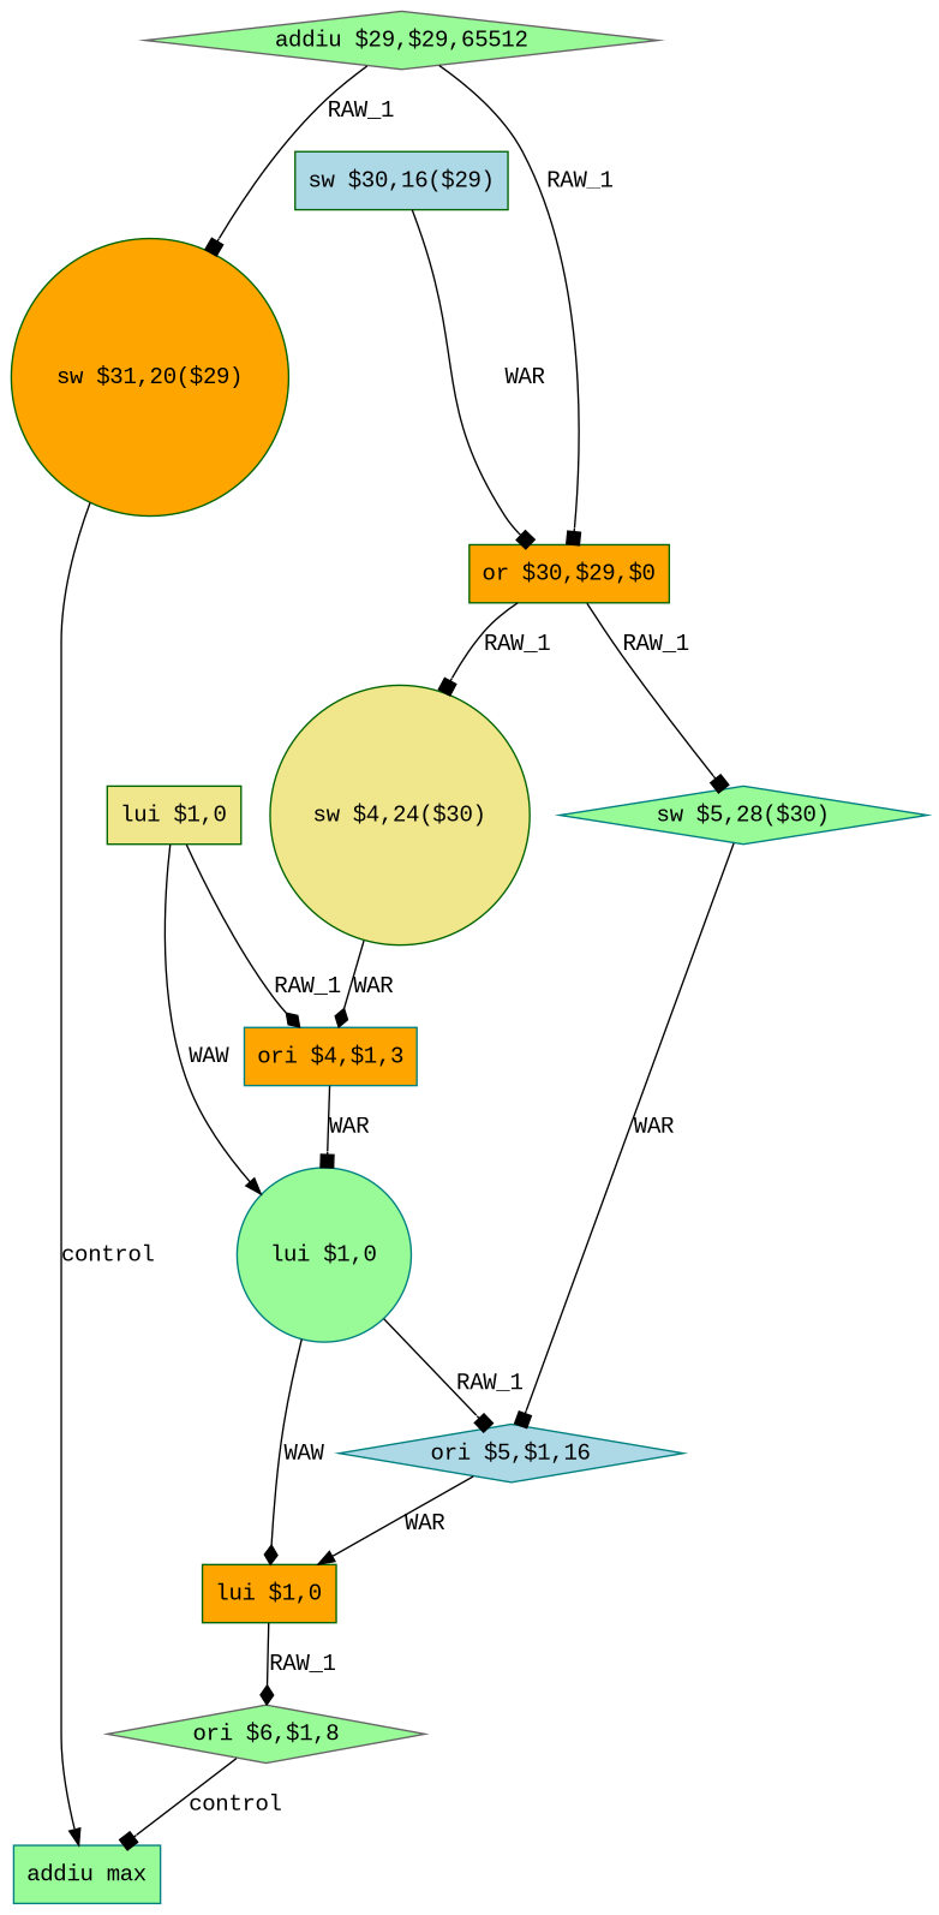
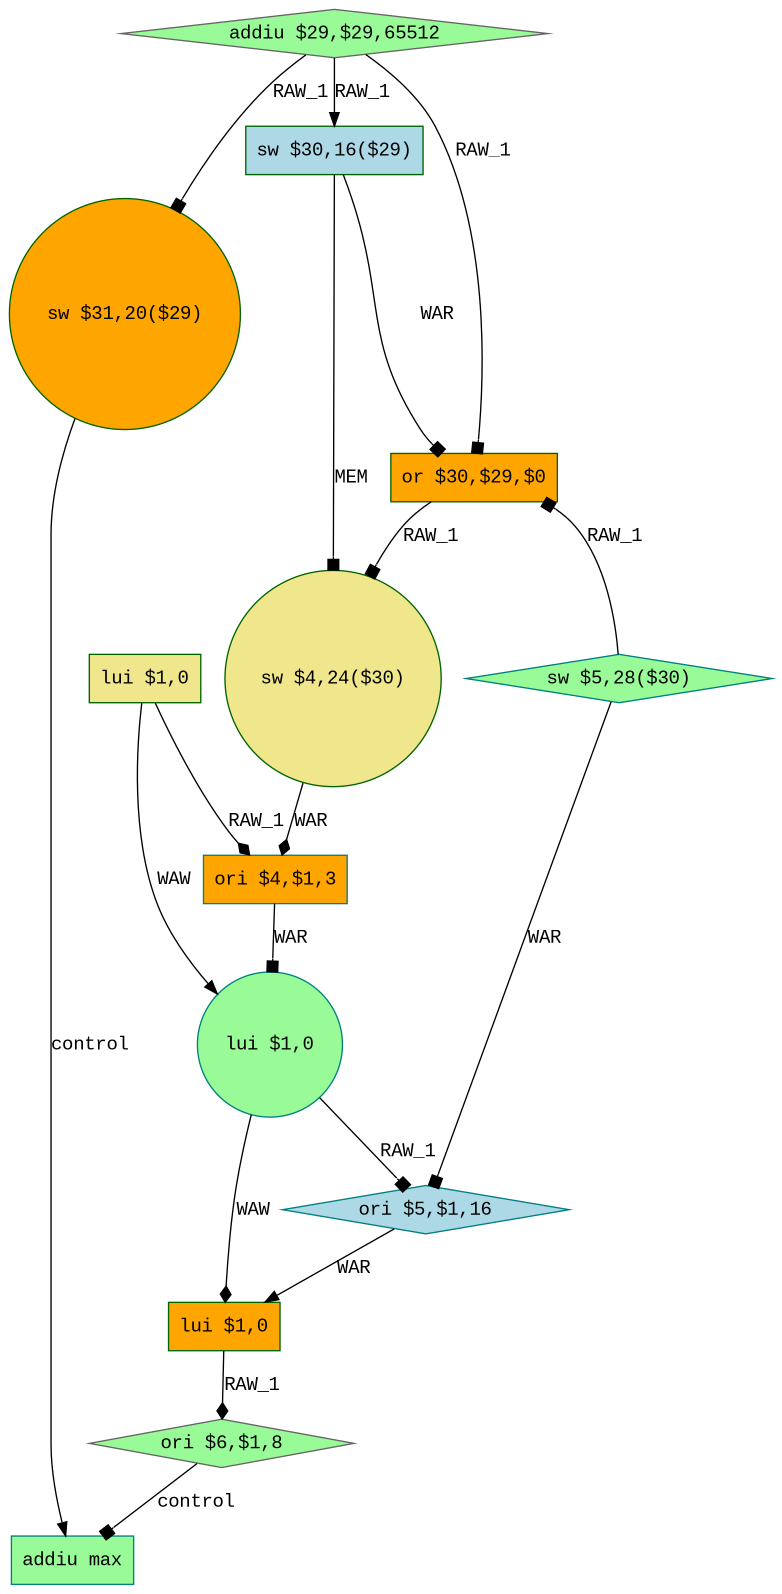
  digraph {
    fontname="Liberation Mono"
    node [color=darkgreen fillcolor=palegreen fontname="Liberation Mono" shape=box style=filled]
    edge [arrowhead=box fontname="Liberation Mono"]
    n1 [color=gray40 label="addiu $29,$29,65512" shape=diamond]
    n2 [fillcolor=orange label="sw $31,20($29)" shape=circle]
    n3 [fillcolor=lightblue label="sw $30,16($29)"]
    n4 [fillcolor=orange label="or $30,$29,$0"]
    n5 [color=teal label="addiu max"]
    n6 [fillcolor=khaki label="sw $4,24($30)" shape=circle]
    n7 [color=teal label="sw $5,28($30)" shape=diamond]
    n8 [color=teal fillcolor=orange label="ori $4,$1,3"]
    n9 [color=teal fillcolor=lightblue label="ori $5,$1,16" shape=diamond]
    n10 [color=teal label="lui $1,0" shape=circle]
    n11 [fillcolor=orange label="lui $1,0"]
    n12 [color=gray40 label="ori $6,$1,8" shape=diamond]
    n13 [fillcolor=khaki label="lui $1,0"]
    n1 -> n2 [label=RAW_1]
+   n1 -> n3 [arrowhead=normal label=RAW_1]
    n1 -> n4 [label=RAW_1]
    n2 -> n5 [arrowhead=normal label=control]
    n3 -> n4 [label=WAR]
+   n3 -> n6 [label=MEM]
    n4 -> n6 [label=RAW_1]
-   n4 -> n7 [label=RAW_1]
+   n7 -> n4 [label=RAW_1]
    n6 -> n8 [arrowhead=diamond label=WAR]
    n7 -> n9 [label=WAR]
    n8 -> n10 [label=WAR]
    n9 -> n11 [arrowhead=normal label=WAR]
    n10 -> n9 [label=RAW_1]
    n10 -> n11 [arrowhead=diamond label=WAW]
    n11 -> n12 [arrowhead=diamond label=RAW_1]
    n12 -> n5 [label=control]
    n13 -> n8 [arrowhead=diamond label=RAW_1]
    n13 -> n10 [arrowhead=normal label=WAW]
  }
